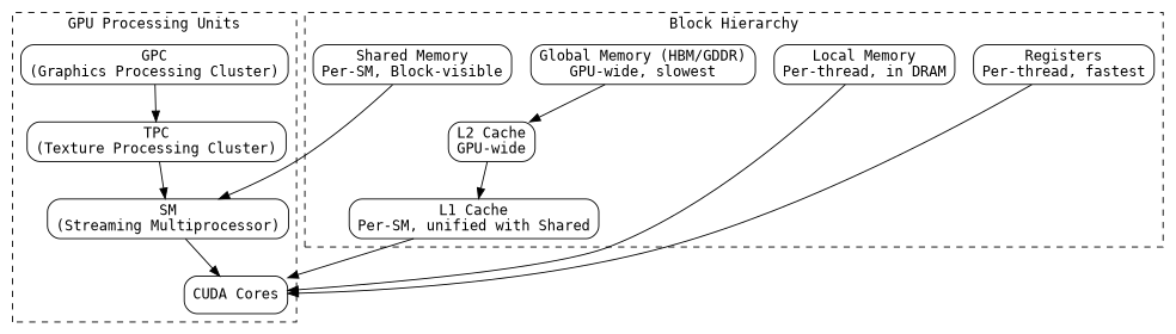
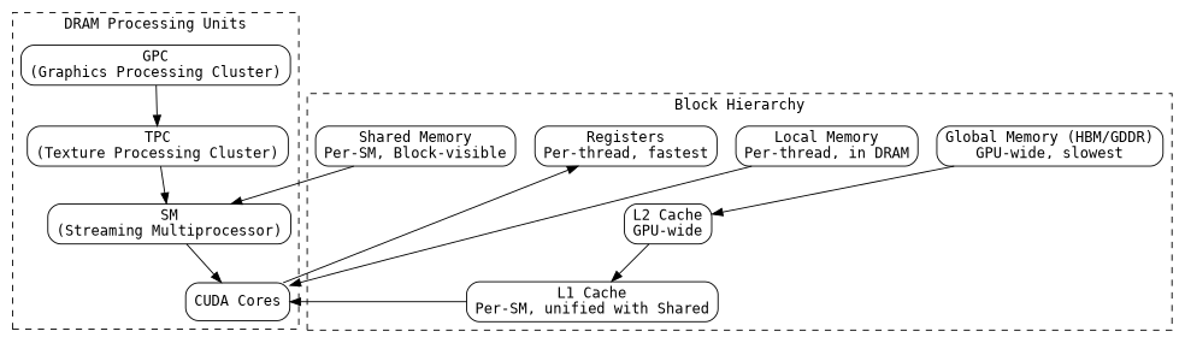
  digraph {
    fontname="DejaVu Sans Mono"
    rankdir=TB
    node [fontname="DejaVu Sans Mono" shape=box style=rounded]
    edge [fontname="DejaVu Sans Mono"]
    n1 [label="GPC\n(Graphics Processing Cluster)"]
    n2 [label="TPC\n(Texture Processing Cluster)"]
    n3 [label="SM\n(Streaming Multiprocessor)"]
    n4 [label="CUDA Cores"]
    n5 [label="Global Memory (HBM/GDDR)\nGPU-wide, slowest"]
    n6 [label="L2 Cache\nGPU-wide"]
    n7 [label="L1 Cache\nPer-SM, unified with Shared"]
    n8 [label="Shared Memory\nPer-SM, Block-visible"]
    n9 [label="Local Memory\nPer-thread, in DRAM"]
    n10 [label="Registers\nPer-thread, fastest"]
    subgraph cluster_1 {
-     label="GPU Processing Units"
+     label="DRAM Processing Units"
      style=dashed
      n1
      n2
      n3
      n4
    }
    subgraph cluster_2 {
      label="Block Hierarchy"
      style=dashed
      n5
      n6
      n7
      n8
      n9
      n10
    }
    n1 -> n2
    n2 -> n3
    n3 -> n4
    n5 -> n6
    n6 -> n7
    n7 -> n4
    n8 -> n3
    n9 -> n4
-   n10 -> n4
+   n4 -> n10
  }
